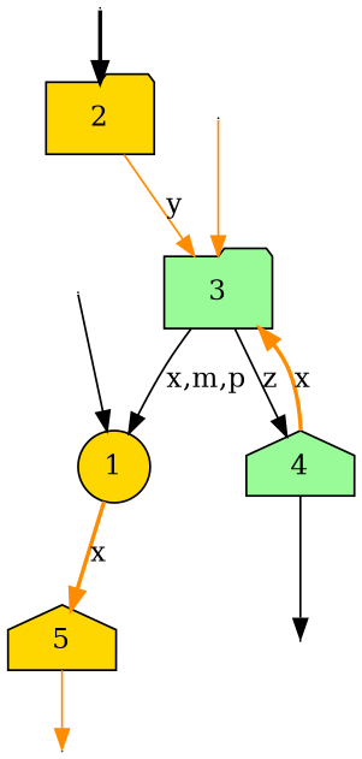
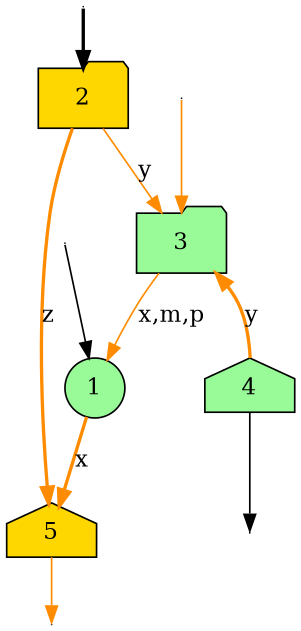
  digraph {
    rankdir=TB
    node [fillcolor=gold shape=point style=filled]
    edge [color=darkorange style=solid]
-   1 [shape=circle]
+   1 [fillcolor=palegreen shape=circle]
    5 [shape=house]
    2 [shape=folder]
    3 [fillcolor=palegreen shape=folder]
    4 [fillcolor=palegreen shape=house]
    final1 [width=0]
    final [fillcolor=khaki width=0]
    start [fillcolor=palegreen width=0]
    start1 [fillcolor=khaki width=0]
    start2 [fillcolor=palegreen width=0]
    1 -> 5 [label=x style=bold]
    5 -> final1
+   2 -> 5 [label=z style=bold]
    2 -> 3 [label=y]
-   3 -> 1 [color=black label="x,m,p"]
-   3 -> 4 [color=black label=z]
-   4 -> 3 [label=x style=bold]
+   3 -> 1 [label="x,m,p"]
+   4 -> 3 [label=y style=bold]
    4 -> final [color=black]
    start -> 1 [color=black]
    start1 -> 2 [color=black style=bold]
    start2 -> 3
  }
